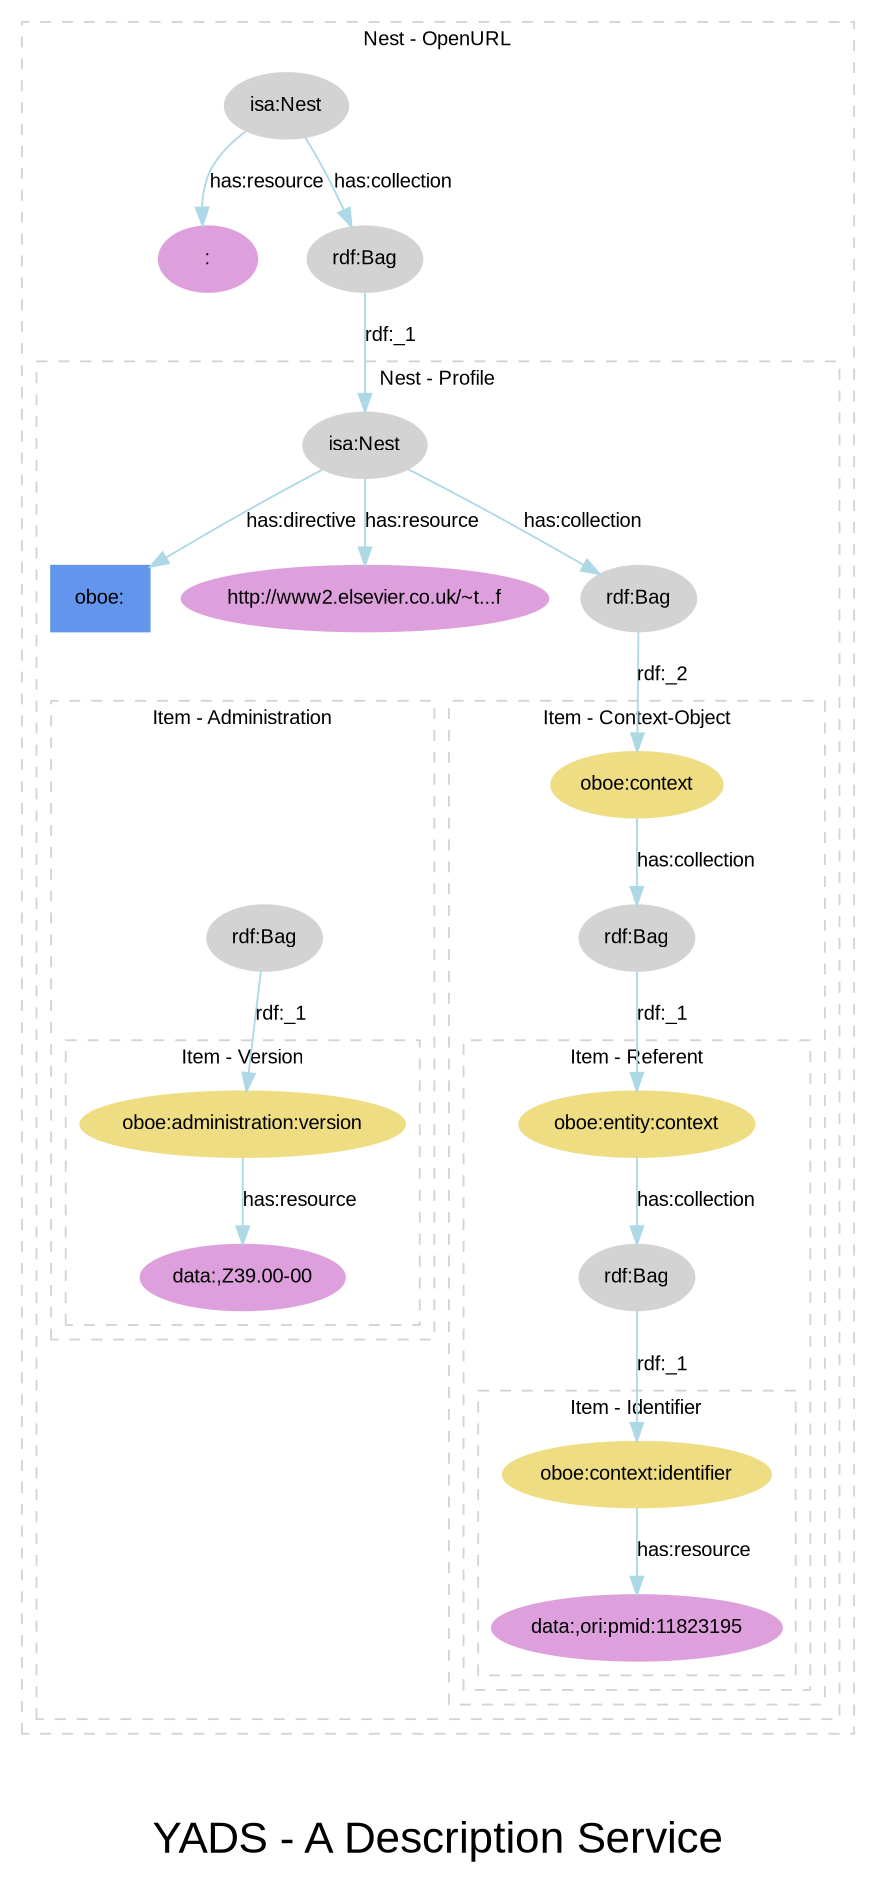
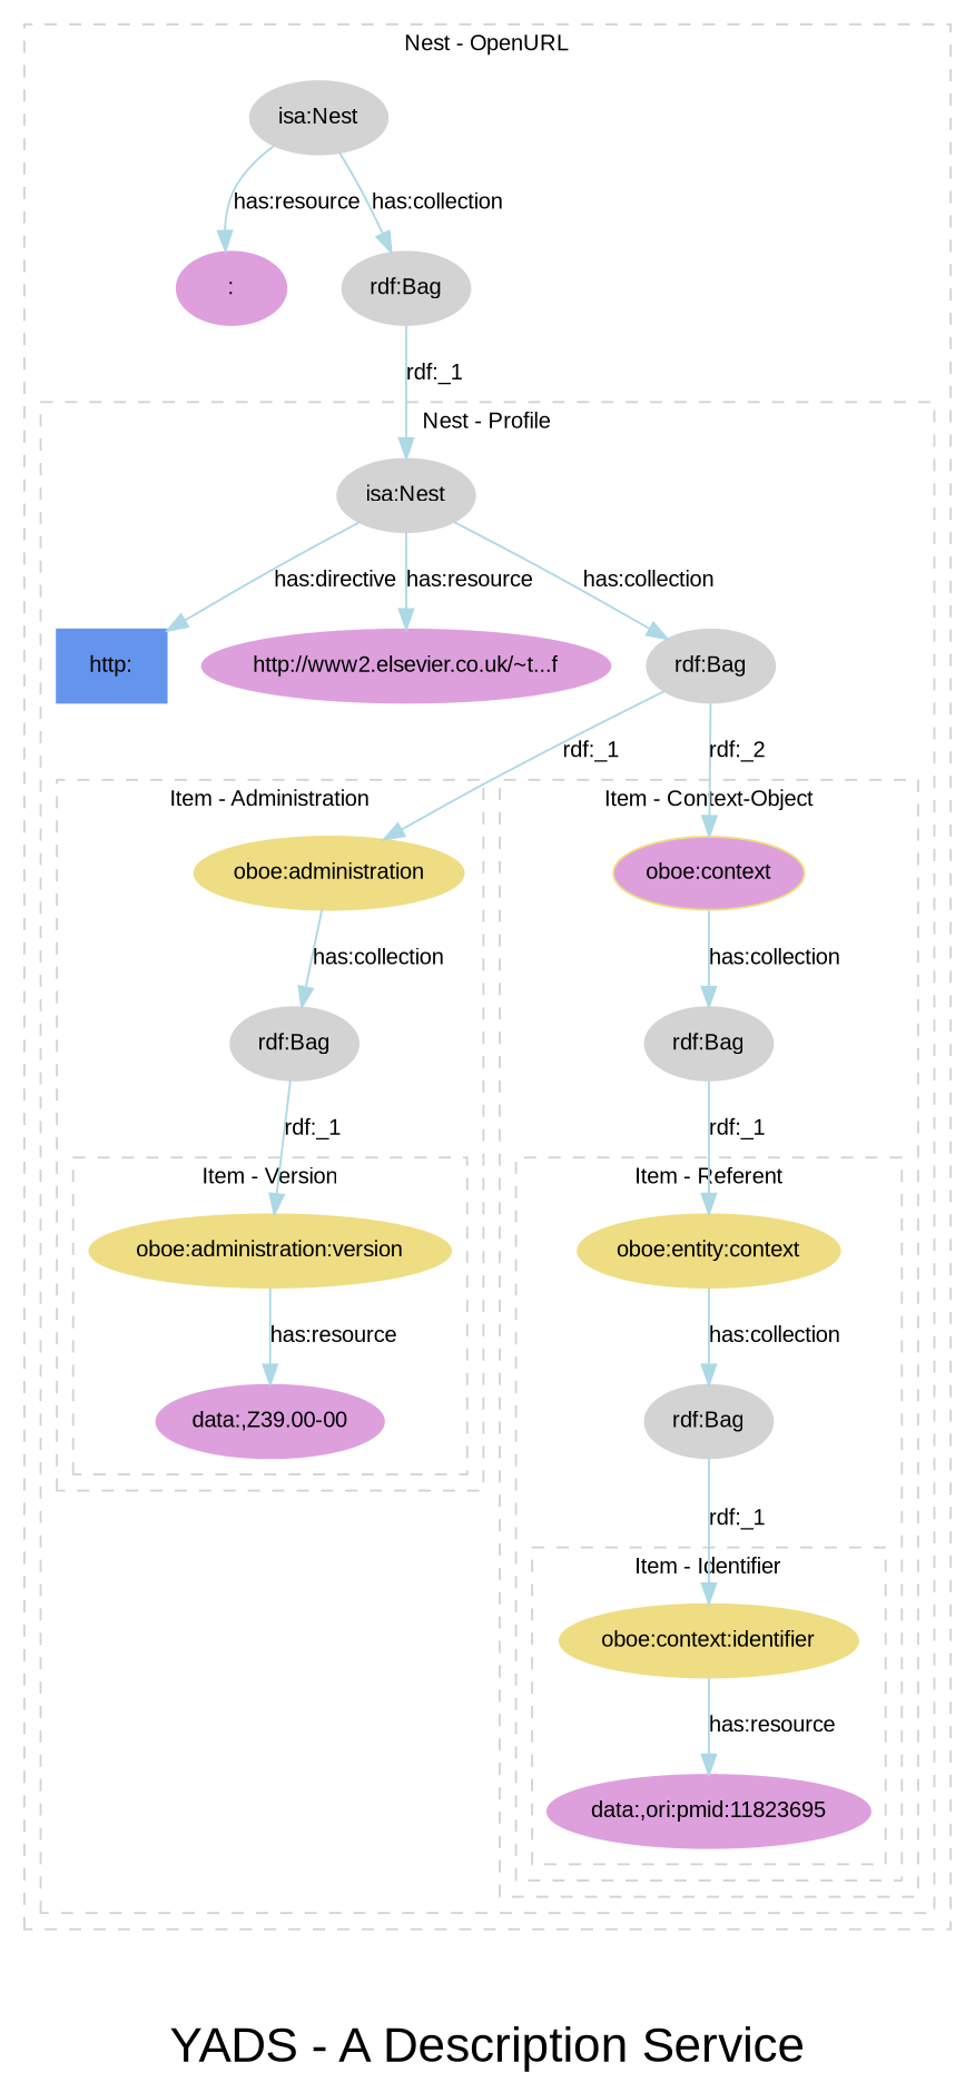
  digraph {
    fontname=arial
    fontsize=24
    label="YADS - A Description Service"
    rankdir=TB
    node [color=lightgrey fontcolor=black fontname=arial fontsize=11 style=filled]
    edge [color=lightblue fontcolor=black fontname=arial fontsize=11 style=filled]
    n1 [color=lightgoldenrod label="oboe:administration:version"]
    "data:,Z39.00-00" [color=plum]
+   n3 [color=lightgoldenrod label="oboe:administration"]
    n4 [label="rdf:Bag"]
    n5 [color=lightgoldenrod label="oboe:context:identifier"]
-   "data:,ori:pmid:11823195" [color=plum]
+   "data:,ori:pmid:11823195" [color=plum label="data:,ori:pmid:11823695"]
    n7 [color=lightgoldenrod label="oboe:entity:context"]
    n8 [label="rdf:Bag"]
-   n9 [color=lightgoldenrod label="oboe:context"]
+   n9 [color=lightgoldenrod label="oboe:context" fillcolor=plum]
    n10 [label="rdf:Bag"]
    n11 [label="isa:Nest"]
-   n12 [color=cornflowerblue label="oboe:" shape=box]
+   n12 [color=cornflowerblue label="http:" shape=box]
    "http://www2.elsevier.co.uk/~t...f" [color=plum]
    n14 [label="rdf:Bag"]
    n15 [label="isa:Nest"]
    ":" [color=plum]
    n17 [label="rdf:Bag"]
    subgraph cluster_1 {
      color=lightgrey
      fontcolor=black
      fontsize=11
      label="Nest - OpenURL"
      style=dashed
      n15
      ":"
      n17
      subgraph cluster_2 {
        color=lightgrey
        fontcolor=black
        fontsize=11
        label="Nest - Profile"
        style=dashed
        n11
        n12
        "http://www2.elsevier.co.uk/~t...f"
        n14
        subgraph cluster_3 {
          color=lightgrey
          fontcolor=black
          fontsize=11
          label="Item - Administration"
          style=dashed
+         n3
          n4
          subgraph cluster_4 {
            color=lightgrey
            fontcolor=black
            fontsize=11
            label="Item - Version"
            style=dashed
            n1
            "data:,Z39.00-00"
          }
        }
        subgraph cluster_5 {
          color=lightgrey
          fontcolor=black
          fontsize=11
          label="Item - Context-Object"
          style=dashed
          n9
          n10
          subgraph cluster_6 {
            color=lightgrey
            fontcolor=black
            fontsize=11
            label="Item - Referent"
            style=dashed
            n7
            n8
            subgraph cluster_7 {
              color=lightgrey
              fontcolor=black
              fontsize=11
              label="Item - Identifier"
              style=dashed
              n5
              "data:,ori:pmid:11823195"
            }
          }
        }
      }
    }
    n1 -> "data:,Z39.00-00" [label="has:resource"]
+   n3 -> n4 [label="has:collection"]
    n4 -> n1 [label="rdf:_1"]
    n5 -> "data:,ori:pmid:11823195" [label="has:resource"]
    n7 -> n8 [label="has:collection"]
    n8 -> n5 [label="rdf:_1"]
    n9 -> n10 [label="has:collection"]
    n10 -> n7 [label="rdf:_1"]
    n11 -> n12 [label="has:directive"]
    n11 -> "http://www2.elsevier.co.uk/~t...f" [label="has:resource"]
    n11 -> n14 [label="has:collection"]
+   n14 -> n3 [label="rdf:_1"]
    n14 -> n9 [label="rdf:_2"]
    n15 -> ":" [label="has:resource"]
    n15 -> n17 [label="has:collection"]
    n17 -> n11 [label="rdf:_1"]
  }
